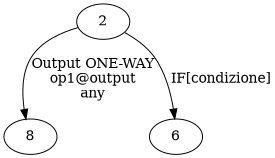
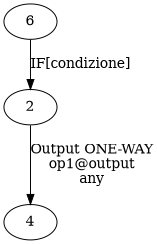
  strict digraph {
    n1 [label=2]
-   n2 [label=8]
+   n2 [label=4]
    n3 [label=6]
    n1 -> n2 [label="Output ONE-WAY\nop1@output\nany"]
-   n1 -> n3 [label="IF[condizione]"]
+   n3 -> n1 [label="IF[condizione]"]
  }
